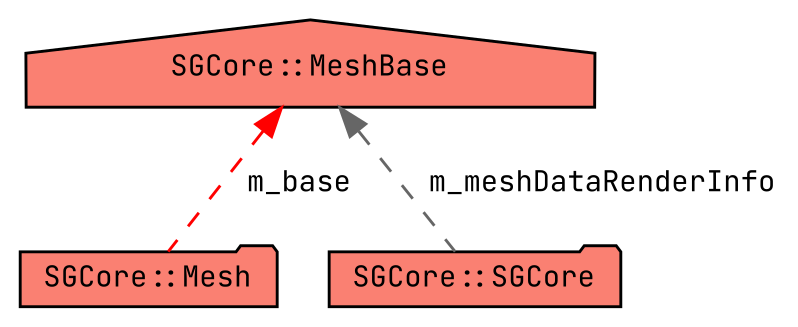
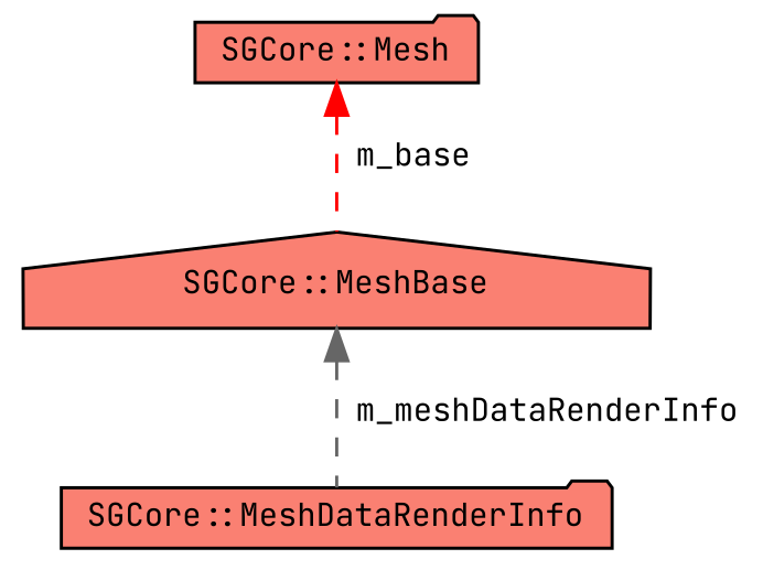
  digraph {
    fontname="JetBrains Mono"
    node [color=black fillcolor=salmon fontname="JetBrains Mono" fontsize=10 shape=folder style=filled]
    edge [dir=back fontname="JetBrains Mono" fontsize=10 labelfontname=Helvetica labelfontsize=10 style=dashed]
    n1 [fontcolor=black height=0.2 label="SGCore::Mesh" width=0.4]
    n2 [height=0.2 label="SGCore::MeshBase" shape=house width=0.4]
-   n3 [height=0.2 label="SGCore::SGCore" width=0.4]
-   n2 -> n1 [color=red label=" m_base"]
+   n3 [height=0.2 label="SGCore::MeshDataRenderInfo" width=0.4]
+   n1 -> n2 [color=red label=" m_base"]
    n2 -> n3 [color=gray40 label=" m_meshDataRenderInfo"]
  }
